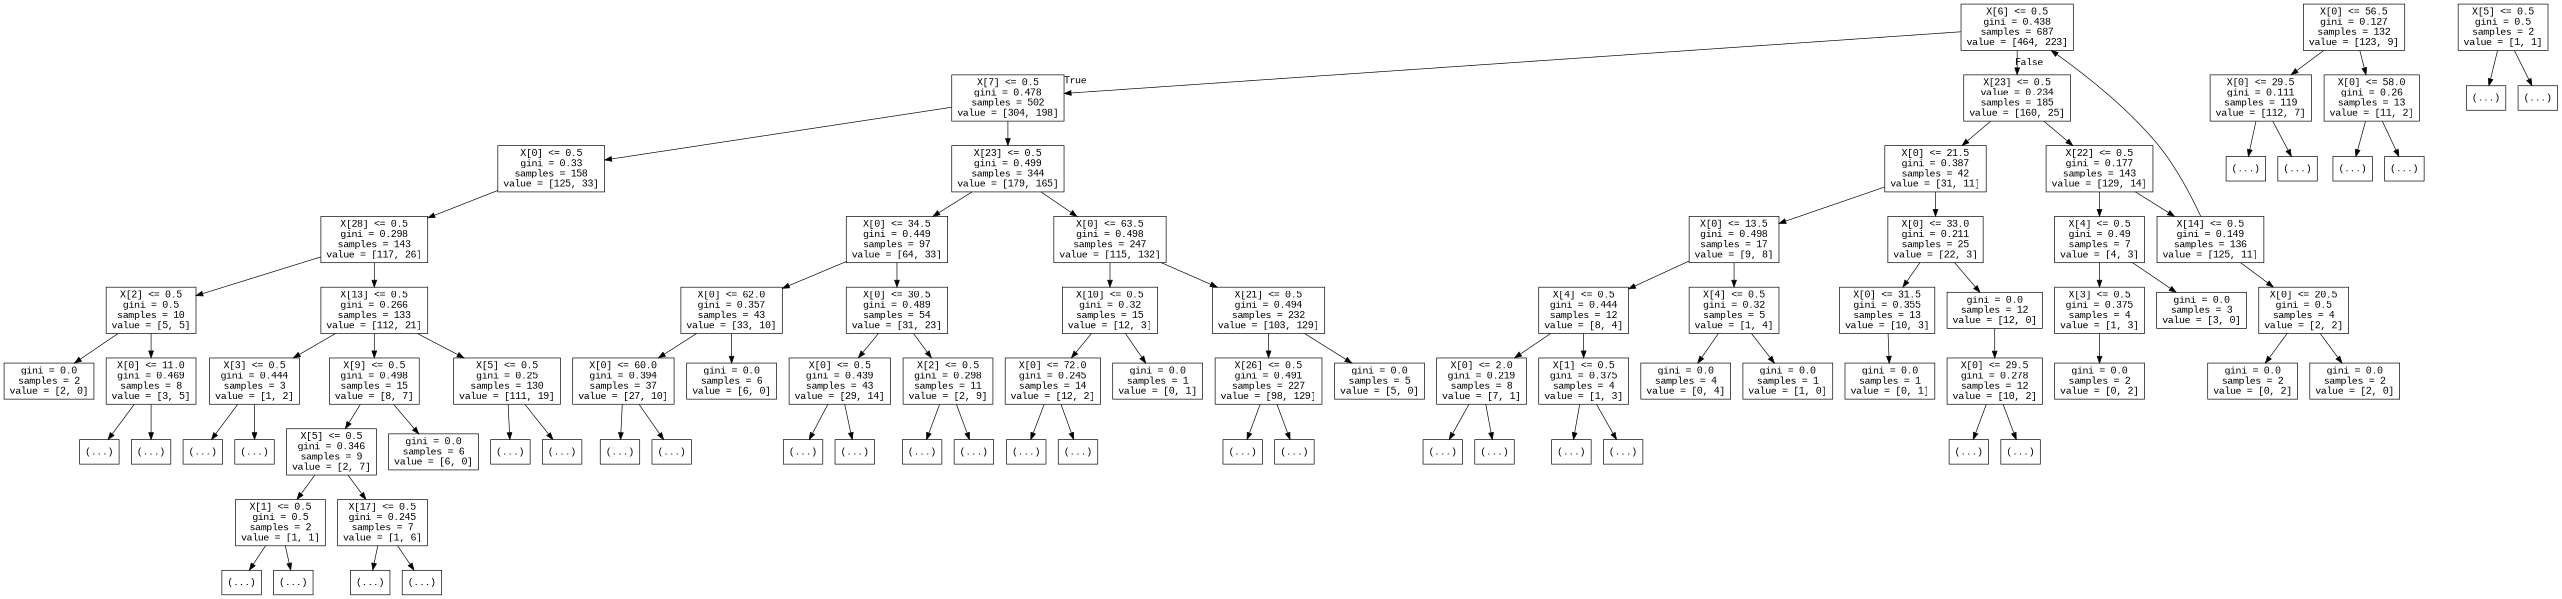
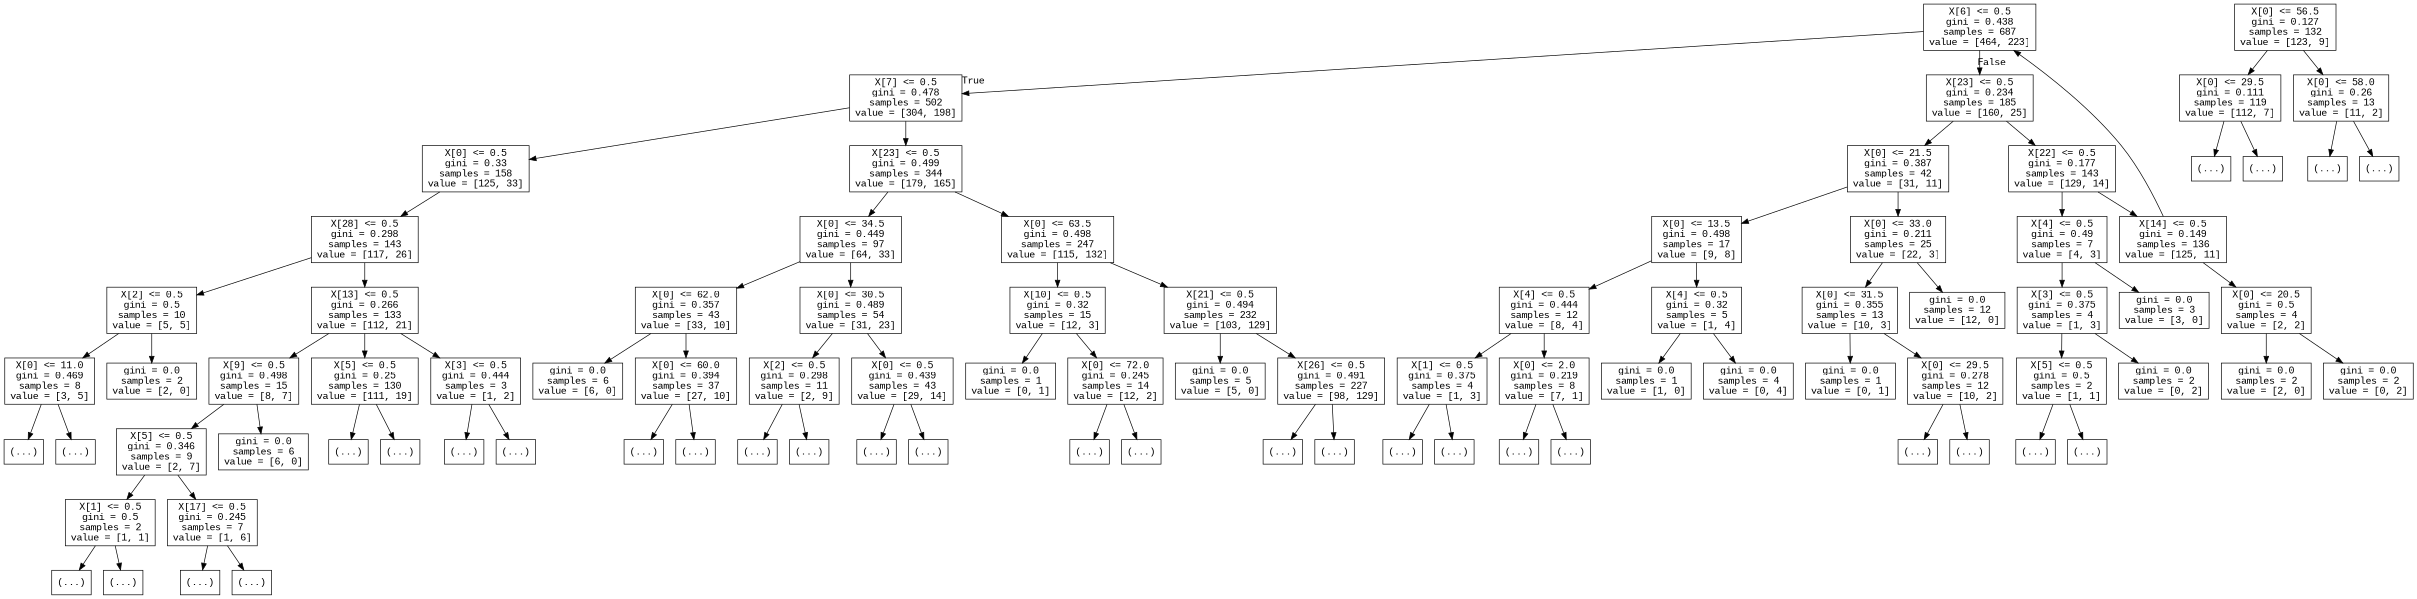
  digraph {
    fontname="Liberation Mono"
    node [fontname="Liberation Mono" shape=box]
    edge [fontname="Liberation Mono"]
    n1 [label="X[6] <= 0.5\ngini = 0.438\nsamples = 687\nvalue = [464, 223]"]
    n2 [label="X[7] <= 0.5\ngini = 0.478\nsamples = 502\nvalue = [304, 198]"]
-   n3 [label="X[23] <= 0.5\nvalue = 0.234\nsamples = 185\nvalue = [160, 25]"]
+   n3 [label="X[23] <= 0.5\ngini = 0.234\nsamples = 185\nvalue = [160, 25]"]
    n4 [label="X[23] <= 0.5\ngini = 0.499\nsamples = 344\nvalue = [179, 165]"]
    n5 [label="X[0] <= 0.5\ngini = 0.33\nsamples = 158\nvalue = [125, 33]"]
    n6 [label="X[22] <= 0.5\ngini = 0.177\nsamples = 143\nvalue = [129, 14]"]
    n7 [label="X[0] <= 21.5\ngini = 0.387\nsamples = 42\nvalue = [31, 11]"]
    n8 [label="X[0] <= 63.5\ngini = 0.498\nsamples = 247\nvalue = [115, 132]"]
    n9 [label="X[0] <= 34.5\ngini = 0.449\nsamples = 97\nvalue = [64, 33]"]
    n10 [label="X[28] <= 0.5\ngini = 0.298\nsamples = 143\nvalue = [117, 26]"]
    n11 [label="X[21] <= 0.5\ngini = 0.494\nsamples = 232\nvalue = [103, 129]"]
    n12 [label="X[10] <= 0.5\ngini = 0.32\nsamples = 15\nvalue = [12, 3]"]
    n13 [label="X[0] <= 30.5\ngini = 0.489\nsamples = 54\nvalue = [31, 23]"]
    n14 [label="X[0] <= 62.0\ngini = 0.357\nsamples = 43\nvalue = [33, 10]"]
    n15 [label="X[26] <= 0.5\ngini = 0.491\nsamples = 227\nvalue = [98, 129]"]
    n16 [label="gini = 0.0\nsamples = 5\nvalue = [5, 0]"]
    n17 [label="X[0] <= 72.0\ngini = 0.245\nsamples = 14\nvalue = [12, 2]"]
    n18 [label="gini = 0.0\nsamples = 1\nvalue = [0, 1]"]
    n19 [label="(...)"]
    n20 [label="(...)"]
    n21 [label="(...)"]
    n22 [label="(...)"]
    n23 [label="X[0] <= 0.5\ngini = 0.439\nsamples = 43\nvalue = [29, 14]"]
    n24 [label="X[2] <= 0.5\ngini = 0.298\nsamples = 11\nvalue = [2, 9]"]
    n25 [label="X[0] <= 60.0\ngini = 0.394\nsamples = 37\nvalue = [27, 10]"]
    n26 [label="gini = 0.0\nsamples = 6\nvalue = [6, 0]"]
    n27 [label="(...)"]
    n28 [label="(...)"]
    n29 [label="(...)"]
    n30 [label="(...)"]
    n31 [label="(...)"]
    n32 [label="(...)"]
    n33 [label="X[9] <= 0.5\ngini = 0.498\nsamples = 15\nvalue = [8, 7]"]
    n34 [label="X[5] <= 0.5\ngini = 0.346\nsamples = 9\nvalue = [2, 7]"]
    n35 [label="gini = 0.0\nsamples = 6\nvalue = [6, 0]"]
    n36 [label="X[13] <= 0.5\ngini = 0.266\nsamples = 133\nvalue = [112, 21]"]
    n37 [label="X[2] <= 0.5\ngini = 0.5\nsamples = 10\nvalue = [5, 5]"]
    n38 [label="X[1] <= 0.5\ngini = 0.5\nsamples = 2\nvalue = [1, 1]"]
    n39 [label="X[17] <= 0.5\ngini = 0.245\nsamples = 7\nvalue = [1, 6]"]
    n40 [label="(...)"]
    n41 [label="(...)"]
    n42 [label="(...)"]
    n43 [label="(...)"]
    n44 [label="X[5] <= 0.5\ngini = 0.25\nsamples = 130\nvalue = [111, 19]"]
    n45 [label="X[3] <= 0.5\ngini = 0.444\nsamples = 3\nvalue = [1, 2]"]
    n46 [label="X[0] <= 11.0\ngini = 0.469\nsamples = 8\nvalue = [3, 5]"]
    n47 [label="gini = 0.0\nsamples = 2\nvalue = [2, 0]"]
    n48 [label="(...)"]
    n49 [label="(...)"]
    n50 [label="(...)"]
    n51 [label="(...)"]
    n52 [label="(...)"]
    n53 [label="(...)"]
    n54 [label="X[14] <= 0.5\ngini = 0.149\nsamples = 136\nvalue = [125, 11]"]
    n55 [label="X[4] <= 0.5\ngini = 0.49\nsamples = 7\nvalue = [4, 3]"]
    n56 [label="X[0] <= 13.5\ngini = 0.498\nsamples = 17\nvalue = [9, 8]"]
    n57 [label="X[0] <= 33.0\ngini = 0.211\nsamples = 25\nvalue = [22, 3]"]
    n58 [label="X[0] <= 20.5\ngini = 0.5\nsamples = 4\nvalue = [2, 2]"]
    n59 [label="X[3] <= 0.5\ngini = 0.375\nsamples = 4\nvalue = [1, 3]"]
    n60 [label="gini = 0.0\nsamples = 3\nvalue = [3, 0]"]
    n61 [label="X[0] <= 56.5\ngini = 0.127\nsamples = 132\nvalue = [123, 9]"]
    n62 [label="X[0] <= 29.5\ngini = 0.111\nsamples = 119\nvalue = [112, 7]"]
    n63 [label="X[0] <= 58.0\ngini = 0.26\nsamples = 13\nvalue = [11, 2]"]
    n64 [label="gini = 0.0\nsamples = 2\nvalue = [0, 2]"]
    n65 [label="gini = 0.0\nsamples = 2\nvalue = [2, 0]"]
    n66 [label="(...)"]
    n67 [label="(...)"]
    n68 [label="(...)"]
    n69 [label="(...)"]
    n70 [label="gini = 0.0\nsamples = 2\nvalue = [0, 2]"]
    n71 [label="X[5] <= 0.5\ngini = 0.5\nsamples = 2\nvalue = [1, 1]"]
    n72 [label="(...)"]
    n73 [label="(...)"]
    n74 [label="X[4] <= 0.5\ngini = 0.444\nsamples = 12\nvalue = [8, 4]"]
    n75 [label="X[4] <= 0.5\ngini = 0.32\nsamples = 5\nvalue = [1, 4]"]
    n76 [label="X[0] <= 31.5\ngini = 0.355\nsamples = 13\nvalue = [10, 3]"]
    n77 [label="gini = 0.0\nsamples = 12\nvalue = [12, 0]"]
    n78 [label="X[0] <= 2.0\ngini = 0.219\nsamples = 8\nvalue = [7, 1]"]
    n79 [label="X[1] <= 0.5\ngini = 0.375\nsamples = 4\nvalue = [1, 3]"]
    n80 [label="gini = 0.0\nsamples = 4\nvalue = [0, 4]"]
    n81 [label="gini = 0.0\nsamples = 1\nvalue = [1, 0]"]
    n82 [label="(...)"]
    n83 [label="(...)"]
    n84 [label="(...)"]
    n85 [label="(...)"]
    n86 [label="X[0] <= 29.5\ngini = 0.278\nsamples = 12\nvalue = [10, 2]"]
    n87 [label="gini = 0.0\nsamples = 1\nvalue = [0, 1]"]
    n88 [label="(...)"]
    n89 [label="(...)"]
    n1 -> n2 [headlabel=True labelangle=45 labeldistance=2.5]
    n1 -> n3 [headlabel=False labelangle=-45 labeldistance=2.5]
    n2 -> n4
    n2 -> n5
    n3 -> n6
    n3 -> n7
    n4 -> n8
    n4 -> n9
    n5 -> n10
    n6 -> n54
    n6 -> n55
    n7 -> n56
    n7 -> n57
    n8 -> n11
    n8 -> n12
    n9 -> n13
    n9 -> n14
    n10 -> n36
    n10 -> n37
    n11 -> n15
    n11 -> n16
    n12 -> n17
    n12 -> n18
    n13 -> n23
    n13 -> n24
    n14 -> n25
    n14 -> n26
    n15 -> n19
    n15 -> n20
    n17 -> n21
    n17 -> n22
    n23 -> n27
    n23 -> n28
    n24 -> n29
    n24 -> n30
    n25 -> n31
    n25 -> n32
    n33 -> n34
    n33 -> n35
    n34 -> n38
    n34 -> n39
    n36 -> n33
    n36 -> n44
    n36 -> n45
    n37 -> n46
    n37 -> n47
    n38 -> n40
    n38 -> n41
    n39 -> n42
    n39 -> n43
    n44 -> n48
    n44 -> n49
    n45 -> n50
    n45 -> n51
    n46 -> n52
    n46 -> n53
    n54 -> n1
    n54 -> n58
    n55 -> n59
    n55 -> n60
    n56 -> n74
    n56 -> n75
    n57 -> n76
    n57 -> n77
    n58 -> n64
    n58 -> n65
    n59 -> n70
+   n59 -> n71
    n61 -> n62
    n61 -> n63
    n62 -> n66
    n62 -> n67
    n63 -> n68
    n63 -> n69
    n71 -> n72
    n71 -> n73
    n74 -> n78
    n74 -> n79
    n75 -> n80
    n75 -> n81
-   n77 -> n86
+   n76 -> n86
    n76 -> n87
    n78 -> n82
    n78 -> n83
    n79 -> n84
    n79 -> n85
    n86 -> n88
    n86 -> n89
  }
